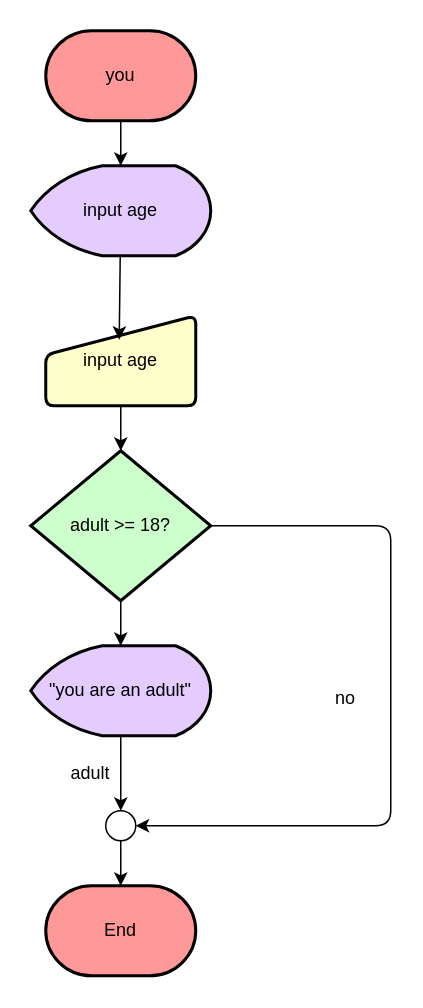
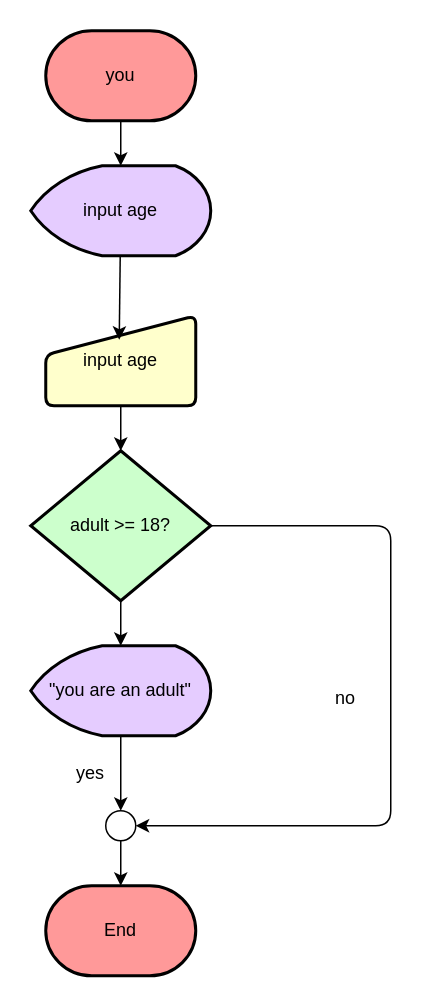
  <mxCell id="0" />
  <mxCell id="1" parent="0" />
  <mxCell id="2" value="input age" style="strokeWidth=2;html=1;shape=mxgraph.flowchart.display;whiteSpace=wrap;fillColor=#E5CCFF;" vertex="1" parent="1"><mxGeometry x="20" y="110" width="120" height="60" as="geometry" /></mxCell>
  <mxCell id="3" style="edgeStyle=none;html=1;entryX=0.5;entryY=0;entryDx=0;entryDy=0;entryPerimeter=0;" edge="1" parent="1" target="2"><mxGeometry relative="1" as="geometry"><mxPoint x="80" y="80" as="sourcePoint" /></mxGeometry></mxCell>
  <mxCell id="4" style="edgeStyle=none;html=1;" edge="1" parent="1" source="5"><mxGeometry relative="1" as="geometry"><mxPoint x="80" y="430" as="targetPoint" /></mxGeometry></mxCell>
  <mxCell id="5" value="adult &amp;gt;= 18?" style="strokeWidth=2;html=1;shape=mxgraph.flowchart.decision;whiteSpace=wrap;fillColor=#CCFFCC;" vertex="1" parent="1"><mxGeometry x="20" y="300" width="120" height="100" as="geometry" /></mxCell>
  <mxCell id="6" value="input age" style="html=1;strokeWidth=2;shape=manualInput;whiteSpace=wrap;rounded=1;size=26;arcSize=11;fillColor=#FFFFCC;" vertex="1" parent="1"><mxGeometry x="30" y="210" width="100" height="60" as="geometry" /></mxCell>
  <mxCell id="7" style="edgeStyle=none;html=1;entryX=0.49;entryY=0.267;entryDx=0;entryDy=0;entryPerimeter=0;" edge="1" parent="1" source="2" target="6"><mxGeometry relative="1" as="geometry" /></mxCell>
  <mxCell id="8" style="edgeStyle=none;html=1;entryX=0.5;entryY=0;entryDx=0;entryDy=0;entryPerimeter=0;" edge="1" parent="1" source="6" target="5"><mxGeometry relative="1" as="geometry" /></mxCell>
  <mxCell id="9" style="edgeStyle=none;html=1;" edge="1" parent="1" source="15"><mxGeometry relative="1" as="geometry"><mxPoint x="80" y="550" as="sourcePoint" /><mxPoint x="80" y="590" as="targetPoint" /></mxGeometry></mxCell>
- <mxCell id="10" value="adult" style="text;html=1;align=center;verticalAlign=middle;whiteSpace=wrap;rounded=0;" vertex="1" parent="1"><mxGeometry x="30" y="500" width="60" height="30" as="geometry" /></mxCell>
+ <mxCell id="10" value="yes" style="text;html=1;align=center;verticalAlign=middle;whiteSpace=wrap;rounded=0;" vertex="1" parent="1"><mxGeometry x="30" y="500" width="60" height="30" as="geometry" /></mxCell>
  <mxCell id="11" value="no" style="text;html=1;align=center;verticalAlign=middle;whiteSpace=wrap;rounded=0;" vertex="1" parent="1"><mxGeometry x="200" y="450" width="60" height="30" as="geometry" /></mxCell>
  <mxCell id="12" value="&lt;span style=&quot;color: rgb(0, 0, 0);&quot;&gt;&quot;you are an adult&quot;&lt;/span&gt;" style="strokeWidth=2;html=1;shape=mxgraph.flowchart.display;whiteSpace=wrap;fillColor=#E5CCFF;" vertex="1" parent="1"><mxGeometry x="20" y="430" width="120" height="60" as="geometry" /></mxCell>
  <mxCell id="13" style="edgeStyle=none;html=1;entryX=0.5;entryY=0;entryDx=0;entryDy=0;entryPerimeter=0;" edge="1" parent="1" source="12" target="15"><mxGeometry relative="1" as="geometry" /></mxCell>
  <mxCell id="14" value="" style="edgeStyle=none;html=1;" edge="1" parent="1" target="15"><mxGeometry relative="1" as="geometry"><mxPoint x="80" y="550" as="sourcePoint" /><mxPoint x="80" y="590" as="targetPoint" /></mxGeometry></mxCell>
  <mxCell id="15" value="" style="verticalLabelPosition=bottom;verticalAlign=top;html=1;shape=mxgraph.flowchart.on-page_reference;" vertex="1" parent="1"><mxGeometry x="70" y="540" width="20" height="20" as="geometry" /></mxCell>
  <mxCell id="16" style="edgeStyle=none;html=1;entryX=1;entryY=0.5;entryDx=0;entryDy=0;entryPerimeter=0;" edge="1" parent="1" source="5" target="15"><mxGeometry relative="1" as="geometry"><Array as="points"><mxPoint x="260" y="350" /><mxPoint x="260" y="550" /></Array></mxGeometry></mxCell>
  <mxCell id="17" value="End" style="strokeWidth=2;html=1;shape=mxgraph.flowchart.terminator;whiteSpace=wrap;fillColor=#FF9999;" vertex="1" parent="1"><mxGeometry x="30" y="590" width="100" height="60" as="geometry" /></mxCell>
  <mxCell id="18" value="&lt;span style=&quot;color: rgb(0, 0, 0);&quot;&gt;you&lt;/span&gt;" style="strokeWidth=2;html=1;shape=mxgraph.flowchart.terminator;whiteSpace=wrap;fillColor=#FF9999;" vertex="1" parent="1"><mxGeometry x="30" y="20" width="100" height="60" as="geometry" /></mxCell>
